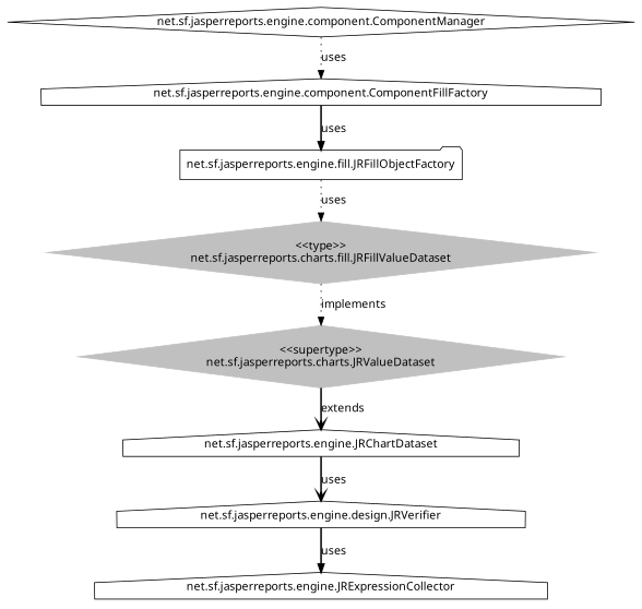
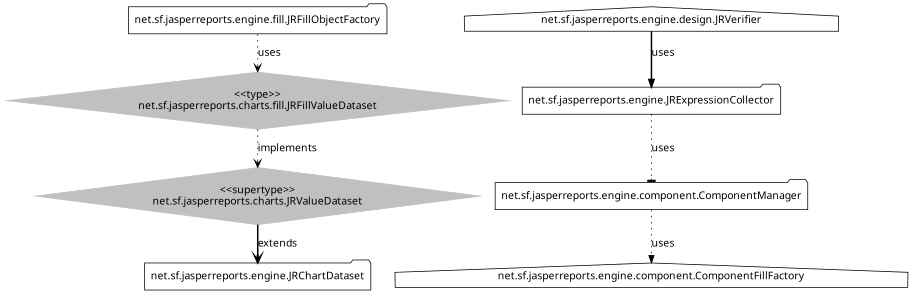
  digraph {
    fontname="Noto Sans"
    node [fontname="Noto Sans" shape=house]
    edge [arrowhead=normal fontname="Noto Sans" style=dotted]
    n1 [color=grey label="<<type>>\nnet.sf.jasperreports.charts.fill.JRFillValueDataset" shape=diamond style=filled]
    n2 [color=grey label="<<supertype>>\nnet.sf.jasperreports.charts.JRValueDataset" shape=diamond style=filled]
-   n3 [label="net.sf.jasperreports.engine.JRChartDataset"]
+   n3 [label="net.sf.jasperreports.engine.JRChartDataset" shape=folder]
    n4 [label="net.sf.jasperreports.engine.design.JRVerifier"]
-   n5 [label="net.sf.jasperreports.engine.JRExpressionCollector"]
-   n6 [label="net.sf.jasperreports.engine.component.ComponentManager" shape=diamond]
+   n5 [label="net.sf.jasperreports.engine.JRExpressionCollector" shape=folder]
+   n6 [label="net.sf.jasperreports.engine.component.ComponentManager" shape=folder]
    n7 [label="net.sf.jasperreports.engine.component.ComponentFillFactory"]
    n8 [label="net.sf.jasperreports.engine.fill.JRFillObjectFactory" shape=folder]
-   n1 -> n2 [label=implements]
+   n1 -> n2 [arrowhead=vee label=implements]
    n2 -> n3 [arrowhead=vee label=extends style=bold]
-   n3 -> n4 [arrowhead=vee label=uses style=bold]
    n4 -> n5 [label=uses style=bold]
+   n5 -> n6 [arrowhead=tee label=uses]
    n6 -> n7 [label=uses]
-   n7 -> n8 [label=uses style=bold]
-   n8 -> n1 [label=uses]
+   n8 -> n1 [arrowhead=vee label=uses]
  }
